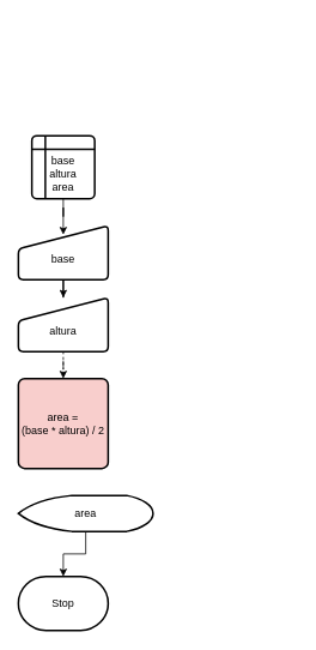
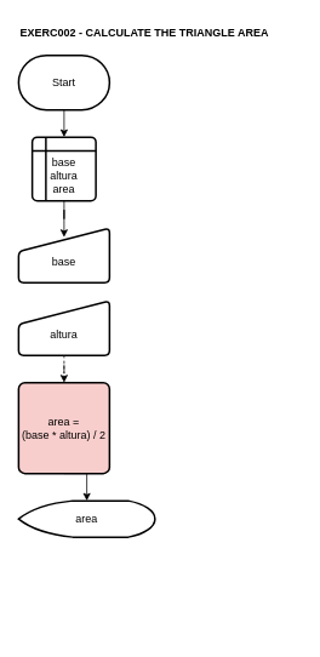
  <mxCell id="0" />
  <mxCell id="1" parent="0" />
- <mxCell id="2" value="Stop" style="strokeWidth=2;html=1;shape=mxgraph.flowchart.terminator;whiteSpace=wrap;" vertex="1" parent="1"><mxGeometry x="20" y="640" width="100" height="60" as="geometry" /></mxCell>
+ <mxCell id="3" style="edgeStyle=orthogonalEdgeStyle;rounded=0;orthogonalLoop=1;jettySize=auto;html=1;exitX=0.5;exitY=1;exitDx=0;exitDy=0;exitPerimeter=0;entryX=0.5;entryY=0;entryDx=0;entryDy=0;" edge="1" parent="1" source="4" target="5"><mxGeometry relative="1" as="geometry" /></mxCell>
+ <mxCell id="4" value="Start" style="strokeWidth=2;html=1;shape=mxgraph.flowchart.terminator;whiteSpace=wrap;" vertex="1" parent="1"><mxGeometry x="20" y="60" width="100" height="60" as="geometry" /></mxCell>
  <mxCell id="5" value="&lt;div&gt;&lt;br&gt;&lt;/div&gt;&lt;div&gt;base&lt;/div&gt;&lt;div&gt;altura&lt;/div&gt;&lt;div&gt;area&lt;br&gt;&lt;/div&gt;" style="shape=internalStorage;whiteSpace=wrap;html=1;dx=15;dy=15;rounded=1;arcSize=8;strokeWidth=2;" vertex="1" parent="1"><mxGeometry x="35" y="150" width="70" height="70" as="geometry" /></mxCell>
- <mxCell id="6" style="edgeStyle=orthogonalEdgeStyle;rounded=0;orthogonalLoop=1;jettySize=auto;html=1;exitX=0.5;exitY=1;exitDx=0;exitDy=0;" edge="1" parent="1" source="7" target="9"><mxGeometry relative="1" as="geometry" /></mxCell>
  <mxCell id="7" value="&lt;div&gt;&lt;br&gt;&lt;/div&gt;&lt;div&gt;base&lt;br&gt;&lt;/div&gt;" style="html=1;strokeWidth=2;shape=manualInput;whiteSpace=wrap;rounded=1;size=26;arcSize=11;" vertex="1" parent="1"><mxGeometry x="20" y="250" width="100" height="60" as="geometry" /></mxCell>
  <mxCell id="8" style="edgeStyle=orthogonalEdgeStyle;rounded=0;orthogonalLoop=1;jettySize=auto;html=1;exitX=0.5;exitY=1;exitDx=0;exitDy=0;dashed=1;" edge="1" parent="1" source="9" target="10"><mxGeometry relative="1" as="geometry" /></mxCell>
  <mxCell id="9" value="&lt;div&gt;&lt;br&gt;&lt;/div&gt;&lt;div&gt;altura&lt;br&gt;&lt;/div&gt;" style="html=1;strokeWidth=2;shape=manualInput;whiteSpace=wrap;rounded=1;size=26;arcSize=11;" vertex="1" parent="1"><mxGeometry x="20" y="330" width="100" height="60" as="geometry" /></mxCell>
  <mxCell id="10" value="&lt;div&gt;area =&lt;/div&gt;&lt;div&gt;(base * altura) / 2&lt;br&gt;&lt;/div&gt;" style="rounded=1;whiteSpace=wrap;html=1;absoluteArcSize=1;arcSize=14;strokeWidth=2;fillColor=#f8cecc;" vertex="1" parent="1"><mxGeometry x="20" y="420" width="100" height="100" as="geometry" /></mxCell>
- <mxCell id="11" style="edgeStyle=orthogonalEdgeStyle;rounded=0;orthogonalLoop=1;jettySize=auto;html=1;exitX=0.5;exitY=1;exitDx=0;exitDy=0;exitPerimeter=0;" edge="1" parent="1" source="12" target="2"><mxGeometry relative="1" as="geometry" /></mxCell>
  <mxCell id="12" value="area" style="strokeWidth=2;html=1;shape=mxgraph.flowchart.display;whiteSpace=wrap;" vertex="1" parent="1"><mxGeometry x="20" y="550" width="150" height="40" as="geometry" /></mxCell>
+ <mxCell id="13" value="EXERC002 - CALCULATE THE TRIANGLE AREA" style="text;html=1;align=left;verticalAlign=middle;whiteSpace=wrap;rounded=0;fontStyle=1" vertex="1" parent="1"><mxGeometry x="20" y="20" width="310" height="30" as="geometry" /></mxCell>
  <mxCell id="14" style="edgeStyle=orthogonalEdgeStyle;rounded=0;orthogonalLoop=1;jettySize=auto;html=1;exitX=0.5;exitY=1;exitDx=0;exitDy=0;entryX=0.5;entryY=0.167;entryDx=0;entryDy=0;entryPerimeter=0;" edge="1" parent="1" source="5" target="7"><mxGeometry relative="1" as="geometry" /></mxCell>
+ <mxCell id="15" style="edgeStyle=orthogonalEdgeStyle;rounded=0;orthogonalLoop=1;jettySize=auto;html=1;exitX=0.5;exitY=1;exitDx=0;exitDy=0;entryX=0.5;entryY=0;entryDx=0;entryDy=0;entryPerimeter=0;" edge="1" parent="1" source="10" target="12"><mxGeometry relative="1" as="geometry" /></mxCell>
